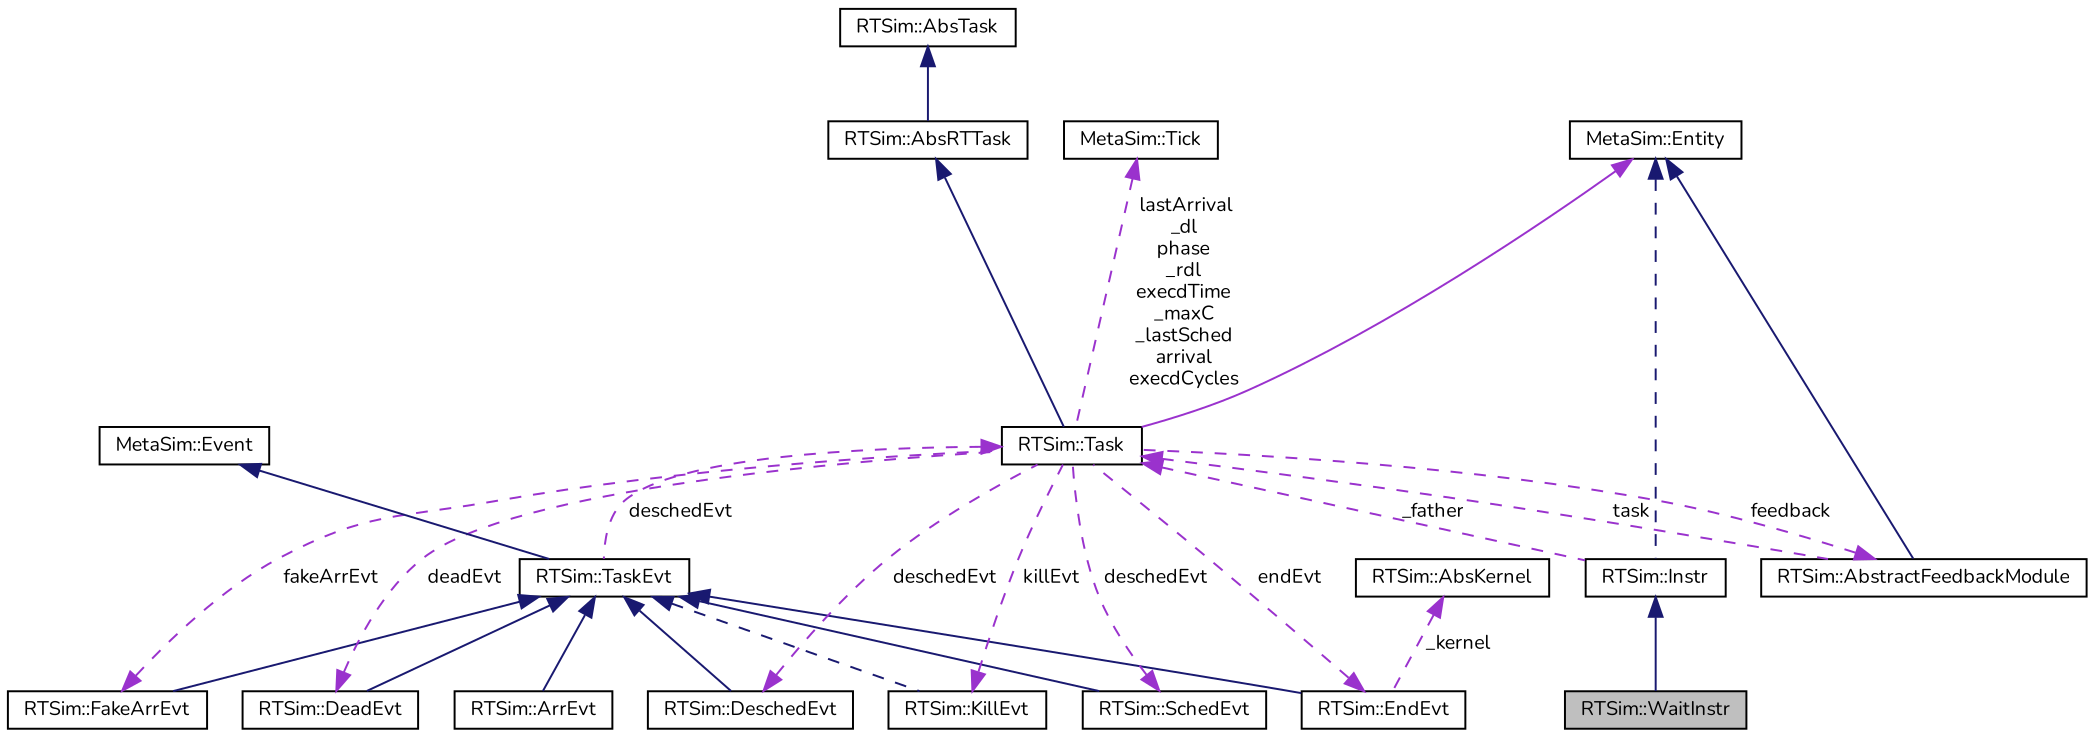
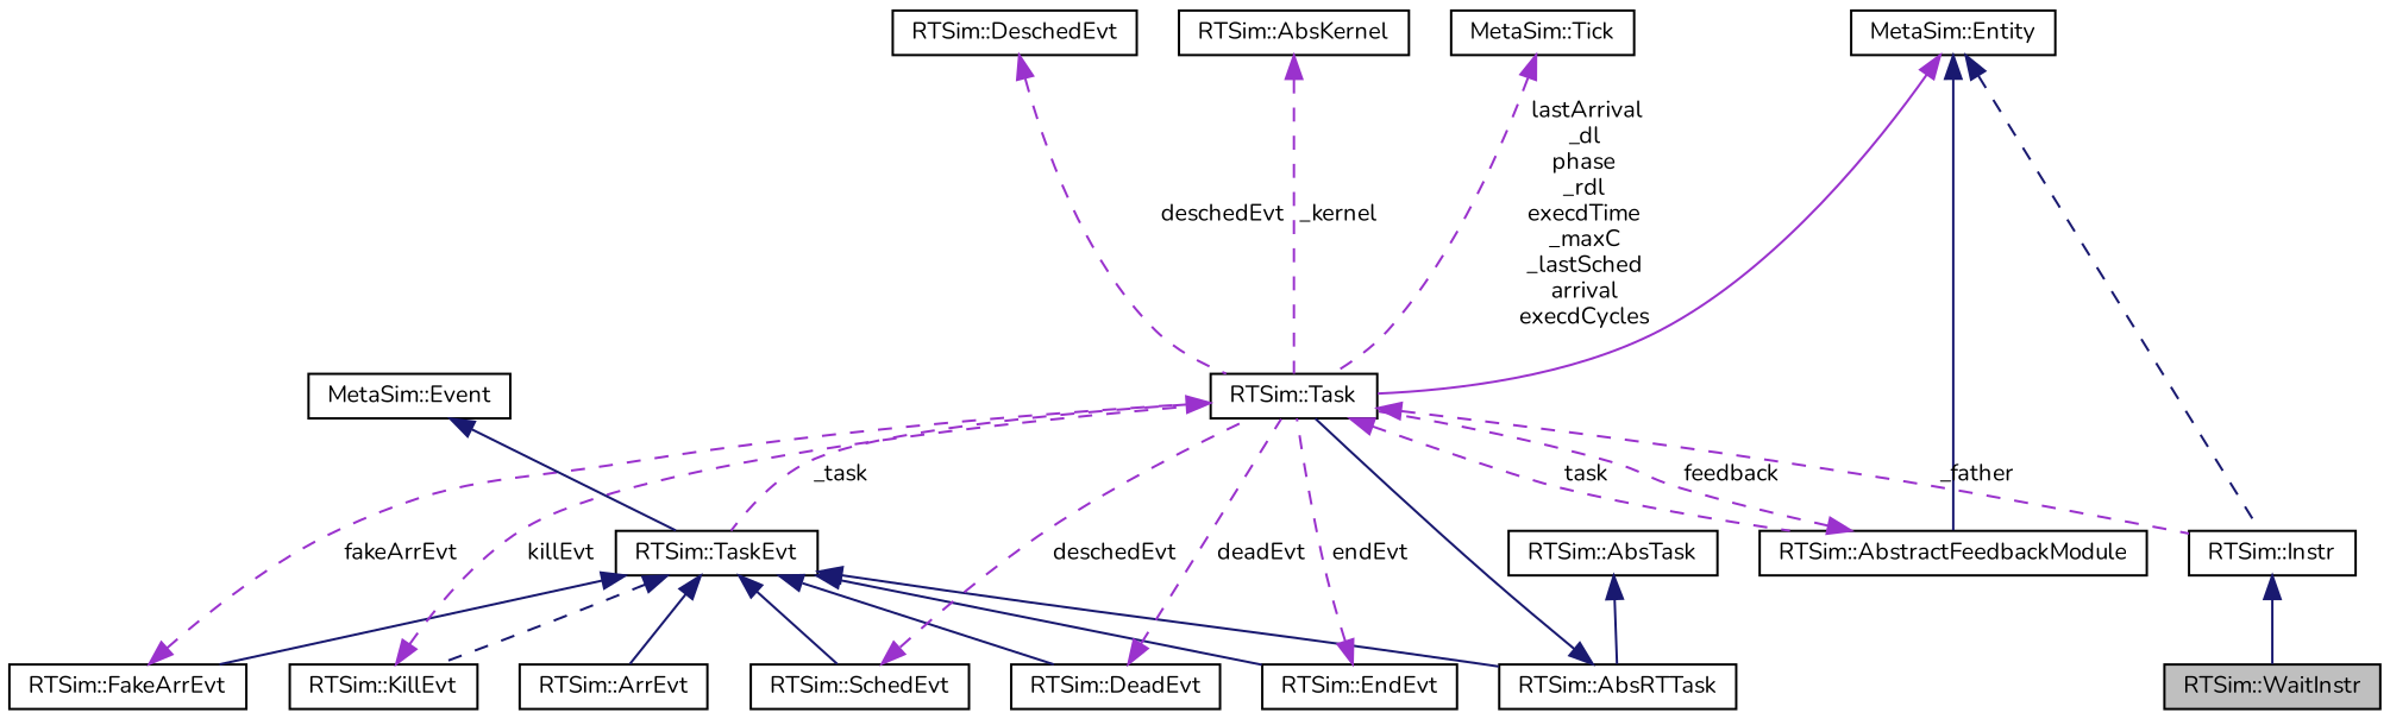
  digraph {
    fontname=Nunito
    rankdir=TB
    node [color=black fillcolor=white fontname=Nunito fontsize=10 shape=record style=filled]
    edge [color=midnightblue dir=back fontname=Nunito fontsize=10 labelfontname=Helvetica labelfontsize=10 style=dashed]
    n1 [fillcolor=grey75 fontcolor=black height=0.2 label="RTSim::WaitInstr" width=0.4]
    n2 [height=0.2 label="RTSim::Instr" width=0.4]
    n3 [height=0.2 label="MetaSim::Entity" width=0.4]
    n4 [height=0.2 label="RTSim::Task" width=0.4]
    n5 [height=0.2 label="RTSim::AbstractFeedbackModule" width=0.4]
    n6 [height=0.2 label="RTSim::TaskEvt" width=0.4]
    n7 [height=0.2 label="RTSim::FakeArrEvt" width=0.4]
    n8 [height=0.2 label="RTSim::DeschedEvt" width=0.4]
    n9 [height=0.2 label="RTSim::DeadEvt" width=0.4]
    n10 [height=0.2 label="RTSim::KillEvt" width=0.4]
    n11 [height=0.2 label="RTSim::EndEvt" width=0.4]
    n12 [height=0.2 label="RTSim::SchedEvt" width=0.4]
    n13 [height=0.2 label="RTSim::ArrEvt" width=0.4]
    n14 [height=0.2 label="RTSim::AbsRTTask" width=0.4]
    n15 [height=0.2 label="RTSim::AbsTask" width=0.4]
    n16 [height=0.2 label="MetaSim::Event" width=0.4]
    n17 [height=0.2 label="RTSim::AbsKernel" width=0.4]
    n18 [height=0.2 label="MetaSim::Tick" width=0.4]
    n2 -> n1 [style=solid]
    n3 -> n2
    n3 -> n4 [color=darkorchid3 style=solid]
    n3 -> n5 [style=solid]
    n4 -> n2 [color=darkorchid3 label=" _father"]
    n4 -> n5 [color=darkorchid3 label=" task"]
-   n4 -> n6 [color=darkorchid3 label=" deschedEvt"]
+   n4 -> n6 [color=darkorchid3 label=" _task"]
    n5 -> n4 [color=darkorchid3 label=" feedback"]
    n6 -> n7 [style=solid]
-   n6 -> n8 [style=solid]
+   n6 -> n14 [style=solid]
    n6 -> n9 [style=solid]
    n6 -> n10
    n6 -> n11 [style=solid]
    n6 -> n12 [style=solid]
    n6 -> n13 [style=solid]
    n7 -> n4 [color=darkorchid3 label=" fakeArrEvt"]
    n8 -> n4 [color=darkorchid3 label=" deschedEvt"]
    n9 -> n4 [color=darkorchid3 label=" deadEvt"]
    n10 -> n4 [color=darkorchid3 label=" killEvt"]
    n11 -> n4 [color=darkorchid3 label=" endEvt"]
    n12 -> n4 [color=darkorchid3 label=" deschedEvt"]
    n14 -> n4 [style=solid]
    n15 -> n14 [style=solid]
    n16 -> n6 [style=solid]
-   n17 -> n11 [color=darkorchid3 label=" _kernel"]
+   n17 -> n4 [color=darkorchid3 label=" _kernel"]
    n18 -> n4 [color=darkorchid3 label=" lastArrival\n_dl\nphase\n_rdl\nexecdTime\n_maxC\n_lastSched\narrival\nexecdCycles"]
  }
